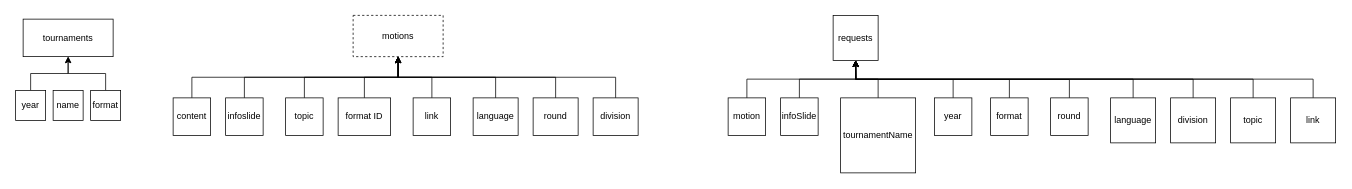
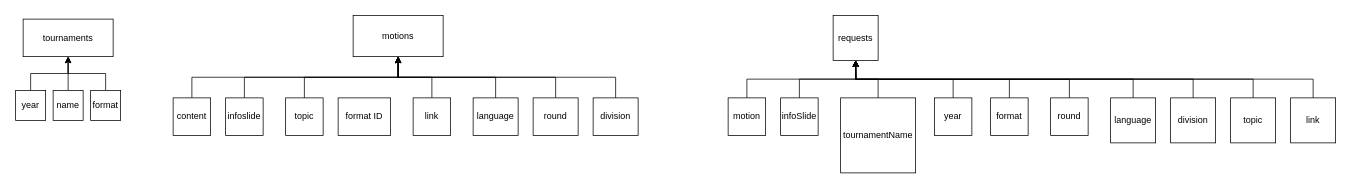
  <mxCell id="0" />
  <mxCell id="1" parent="0" />
- <mxCell id="2" value="motions" style="rounded=0;whiteSpace=wrap;html=1;dashed=1;" parent="1" vertex="1"><mxGeometry x="470" y="20" width="120" height="55" as="geometry" /></mxCell>
+ <mxCell id="2" value="motions" style="rounded=0;whiteSpace=wrap;html=1;" parent="1" vertex="1"><mxGeometry x="470" y="20" width="120" height="55" as="geometry" /></mxCell>
  <mxCell id="3" style="edgeStyle=orthogonalEdgeStyle;rounded=0;orthogonalLoop=1;jettySize=auto;html=1;exitX=0.5;exitY=0;exitDx=0;exitDy=0;" parent="1" source="4" target="5" edge="1"><mxGeometry relative="1" as="geometry" /></mxCell>
  <mxCell id="4" value="format" style="rounded=0;whiteSpace=wrap;html=1;" parent="1" vertex="1"><mxGeometry x="120" y="120" width="40" height="40" as="geometry" /></mxCell>
  <mxCell id="5" value="tournaments" style="rounded=0;whiteSpace=wrap;html=1;" parent="1" vertex="1"><mxGeometry x="30" y="25" width="120" height="50" as="geometry" /></mxCell>
  <mxCell id="6" value="" style="edgeStyle=orthogonalEdgeStyle;rounded=0;orthogonalLoop=1;jettySize=auto;html=1;" parent="1" source="7" target="5" edge="1"><mxGeometry relative="1" as="geometry" /></mxCell>
  <mxCell id="7" value="year" style="rounded=0;whiteSpace=wrap;html=1;" parent="1" vertex="1"><mxGeometry x="20" y="120" width="40" height="40" as="geometry" /></mxCell>
  <mxCell id="8" style="edgeStyle=orthogonalEdgeStyle;rounded=0;orthogonalLoop=1;jettySize=auto;html=1;exitX=0.5;exitY=0;exitDx=0;exitDy=0;entryX=0.5;entryY=1;entryDx=0;entryDy=0;" parent="1" source="9" target="2" edge="1"><mxGeometry relative="1" as="geometry" /></mxCell>
  <mxCell id="9" value="round" style="rounded=0;whiteSpace=wrap;html=1;" parent="1" vertex="1"><mxGeometry x="710" y="130" width="60" height="50" as="geometry" /></mxCell>
  <mxCell id="10" style="edgeStyle=orthogonalEdgeStyle;rounded=0;orthogonalLoop=1;jettySize=auto;html=1;exitX=0.5;exitY=0;exitDx=0;exitDy=0;entryX=0.5;entryY=1;entryDx=0;entryDy=0;" parent="1" source="11" target="2" edge="1"><mxGeometry relative="1" as="geometry" /></mxCell>
  <mxCell id="11" value="language" style="rounded=0;whiteSpace=wrap;html=1;" parent="1" vertex="1"><mxGeometry x="630" y="130" width="60" height="50" as="geometry" /></mxCell>
+ <mxCell id="12" style="edgeStyle=orthogonalEdgeStyle;rounded=0;orthogonalLoop=1;jettySize=auto;html=1;exitX=0.5;exitY=0;exitDx=0;exitDy=0;" parent="1" source="13" target="5" edge="1"><mxGeometry relative="1" as="geometry" /></mxCell>
  <mxCell id="13" value="name" style="rounded=0;whiteSpace=wrap;html=1;" parent="1" vertex="1"><mxGeometry x="70" y="120" width="40" height="40" as="geometry" /></mxCell>
  <mxCell id="14" style="edgeStyle=orthogonalEdgeStyle;rounded=0;orthogonalLoop=1;jettySize=auto;html=1;exitX=0.5;exitY=0;exitDx=0;exitDy=0;entryX=0.5;entryY=1;entryDx=0;entryDy=0;" parent="1" source="15" target="2" edge="1"><mxGeometry relative="1" as="geometry" /></mxCell>
  <mxCell id="15" value="infoslide" style="rounded=0;whiteSpace=wrap;html=1;" parent="1" vertex="1"><mxGeometry x="300" y="130" width="50" height="50" as="geometry" /></mxCell>
  <mxCell id="16" style="edgeStyle=orthogonalEdgeStyle;rounded=0;orthogonalLoop=1;jettySize=auto;html=1;exitX=0.5;exitY=0;exitDx=0;exitDy=0;entryX=0.5;entryY=1;entryDx=0;entryDy=0;" parent="1" source="17" target="2" edge="1"><mxGeometry relative="1" as="geometry" /></mxCell>
  <mxCell id="17" value="content" style="rounded=0;whiteSpace=wrap;html=1;" parent="1" vertex="1"><mxGeometry x="230" y="130" width="50" height="50" as="geometry" /></mxCell>
  <mxCell id="18" style="edgeStyle=orthogonalEdgeStyle;rounded=0;orthogonalLoop=1;jettySize=auto;html=1;exitX=0.5;exitY=0;exitDx=0;exitDy=0;entryX=0.5;entryY=1;entryDx=0;entryDy=0;" parent="1" source="19" target="2" edge="1"><mxGeometry relative="1" as="geometry" /></mxCell>
  <mxCell id="19" value="topic" style="rounded=0;whiteSpace=wrap;html=1;" parent="1" vertex="1"><mxGeometry x="380" y="130" width="50" height="50" as="geometry" /></mxCell>
- <mxCell id="20" style="edgeStyle=orthogonalEdgeStyle;rounded=0;orthogonalLoop=1;jettySize=auto;html=1;exitX=0.5;exitY=0;exitDx=0;exitDy=0;entryX=0.5;entryY=1;entryDx=0;entryDy=0;" parent="1" source="21" target="2" edge="1"><mxGeometry relative="1" as="geometry" /></mxCell>
  <mxCell id="21" value="format ID" style="rounded=0;whiteSpace=wrap;html=1;" parent="1" vertex="1"><mxGeometry x="450" y="130" width="70" height="50" as="geometry" /></mxCell>
  <mxCell id="22" style="edgeStyle=orthogonalEdgeStyle;rounded=0;orthogonalLoop=1;jettySize=auto;html=1;exitX=0.5;exitY=0;exitDx=0;exitDy=0;entryX=0.5;entryY=1;entryDx=0;entryDy=0;" parent="1" source="23" target="2" edge="1"><mxGeometry relative="1" as="geometry" /></mxCell>
  <mxCell id="23" value="link" style="rounded=0;whiteSpace=wrap;html=1;" parent="1" vertex="1"><mxGeometry x="550" y="130" width="50" height="50" as="geometry" /></mxCell>
  <mxCell id="24" style="edgeStyle=orthogonalEdgeStyle;rounded=0;orthogonalLoop=1;jettySize=auto;html=1;exitX=0.5;exitY=0;exitDx=0;exitDy=0;entryX=0.5;entryY=1;entryDx=0;entryDy=0;" parent="1" source="25" target="2" edge="1"><mxGeometry relative="1" as="geometry" /></mxCell>
  <mxCell id="25" value="division" style="rounded=0;whiteSpace=wrap;html=1;" parent="1" vertex="1"><mxGeometry x="790" y="130" width="60" height="50" as="geometry" /></mxCell>
  <mxCell id="26" value="requests" style="whiteSpace=wrap;html=1;aspect=fixed;" vertex="1" parent="1"><mxGeometry x="1110" y="20" width="60" height="60" as="geometry" /></mxCell>
  <mxCell id="27" style="edgeStyle=orthogonalEdgeStyle;rounded=0;orthogonalLoop=1;jettySize=auto;html=1;exitX=0.5;exitY=0;exitDx=0;exitDy=0;entryX=0.5;entryY=1;entryDx=0;entryDy=0;" edge="1" parent="1" source="28" target="26"><mxGeometry relative="1" as="geometry" /></mxCell>
  <mxCell id="28" value="motion" style="whiteSpace=wrap;html=1;aspect=fixed;" vertex="1" parent="1"><mxGeometry x="970" y="130" width="50" height="50" as="geometry" /></mxCell>
  <mxCell id="29" style="edgeStyle=orthogonalEdgeStyle;rounded=0;orthogonalLoop=1;jettySize=auto;html=1;exitX=0.5;exitY=0;exitDx=0;exitDy=0;entryX=0.5;entryY=1;entryDx=0;entryDy=0;" edge="1" parent="1" source="30" target="26"><mxGeometry relative="1" as="geometry" /></mxCell>
  <mxCell id="30" value="infoSlide" style="whiteSpace=wrap;html=1;aspect=fixed;" vertex="1" parent="1"><mxGeometry x="1040" y="130" width="50" height="50" as="geometry" /></mxCell>
  <mxCell id="31" style="edgeStyle=orthogonalEdgeStyle;rounded=0;orthogonalLoop=1;jettySize=auto;html=1;exitX=0.5;exitY=0;exitDx=0;exitDy=0;entryX=0.5;entryY=1;entryDx=0;entryDy=0;" edge="1" parent="1" source="32" target="26"><mxGeometry relative="1" as="geometry" /></mxCell>
  <mxCell id="32" value="tournamentName" style="whiteSpace=wrap;html=1;aspect=fixed;" vertex="1" parent="1"><mxGeometry x="1120" y="130" width="100" height="100" as="geometry" /></mxCell>
  <mxCell id="33" style="edgeStyle=orthogonalEdgeStyle;rounded=0;orthogonalLoop=1;jettySize=auto;html=1;exitX=0.5;exitY=0;exitDx=0;exitDy=0;" edge="1" parent="1" source="34"><mxGeometry relative="1" as="geometry"><mxPoint x="1140" y="80" as="targetPoint" /></mxGeometry></mxCell>
  <mxCell id="34" value="year" style="whiteSpace=wrap;html=1;aspect=fixed;" vertex="1" parent="1"><mxGeometry x="1245" y="130" width="50" height="50" as="geometry" /></mxCell>
  <mxCell id="35" style="edgeStyle=orthogonalEdgeStyle;rounded=0;orthogonalLoop=1;jettySize=auto;html=1;exitX=0.5;exitY=0;exitDx=0;exitDy=0;" edge="1" parent="1" source="36"><mxGeometry relative="1" as="geometry"><mxPoint x="1140" y="80" as="targetPoint" /></mxGeometry></mxCell>
  <mxCell id="36" value="round" style="whiteSpace=wrap;html=1;aspect=fixed;" vertex="1" parent="1"><mxGeometry x="1400" y="130" width="50" height="50" as="geometry" /></mxCell>
  <mxCell id="37" style="edgeStyle=orthogonalEdgeStyle;rounded=0;orthogonalLoop=1;jettySize=auto;html=1;exitX=0.5;exitY=0;exitDx=0;exitDy=0;" edge="1" parent="1" source="38"><mxGeometry relative="1" as="geometry"><mxPoint x="1140" y="80" as="targetPoint" /></mxGeometry></mxCell>
  <mxCell id="38" value="format" style="whiteSpace=wrap;html=1;aspect=fixed;" vertex="1" parent="1"><mxGeometry x="1320" y="130" width="50" height="50" as="geometry" /></mxCell>
  <mxCell id="39" style="edgeStyle=orthogonalEdgeStyle;rounded=0;orthogonalLoop=1;jettySize=auto;html=1;exitX=0.5;exitY=0;exitDx=0;exitDy=0;entryX=0.5;entryY=1;entryDx=0;entryDy=0;strokeColor=#000000;" edge="1" parent="1" source="40" target="26"><mxGeometry relative="1" as="geometry" /></mxCell>
  <mxCell id="40" value="language" style="whiteSpace=wrap;html=1;aspect=fixed;" vertex="1" parent="1"><mxGeometry x="1480" y="130" width="60" height="60" as="geometry" /></mxCell>
  <mxCell id="41" style="edgeStyle=orthogonalEdgeStyle;rounded=0;orthogonalLoop=1;jettySize=auto;html=1;exitX=0.5;exitY=0;exitDx=0;exitDy=0;entryX=0.5;entryY=1;entryDx=0;entryDy=0;strokeColor=#000000;" edge="1" parent="1" source="42" target="26"><mxGeometry relative="1" as="geometry" /></mxCell>
  <mxCell id="42" value="division" style="whiteSpace=wrap;html=1;aspect=fixed;" vertex="1" parent="1"><mxGeometry x="1560" y="130" width="60" height="60" as="geometry" /></mxCell>
  <mxCell id="43" style="edgeStyle=orthogonalEdgeStyle;rounded=0;orthogonalLoop=1;jettySize=auto;html=1;exitX=0.5;exitY=0;exitDx=0;exitDy=0;entryX=0.5;entryY=1;entryDx=0;entryDy=0;strokeColor=#000000;" edge="1" parent="1" source="44" target="26"><mxGeometry relative="1" as="geometry" /></mxCell>
  <mxCell id="44" value="topic" style="whiteSpace=wrap;html=1;aspect=fixed;" vertex="1" parent="1"><mxGeometry x="1640" y="130" width="60" height="60" as="geometry" /></mxCell>
  <mxCell id="45" style="edgeStyle=orthogonalEdgeStyle;rounded=0;orthogonalLoop=1;jettySize=auto;html=1;exitX=0.5;exitY=0;exitDx=0;exitDy=0;entryX=0.5;entryY=1;entryDx=0;entryDy=0;strokeColor=#000000;" edge="1" parent="1" source="46" target="26"><mxGeometry relative="1" as="geometry" /></mxCell>
  <mxCell id="46" value="link&lt;br&gt;" style="whiteSpace=wrap;html=1;aspect=fixed;" vertex="1" parent="1"><mxGeometry x="1720" y="130" width="60" height="60" as="geometry" /></mxCell>
